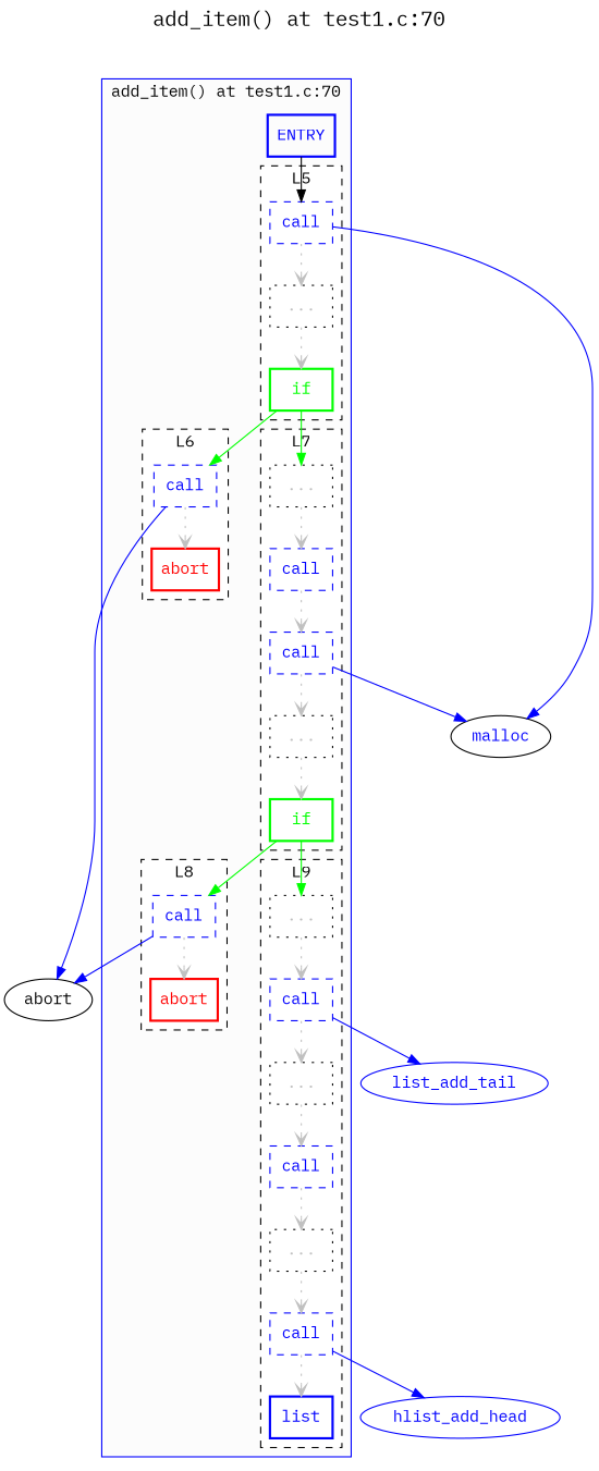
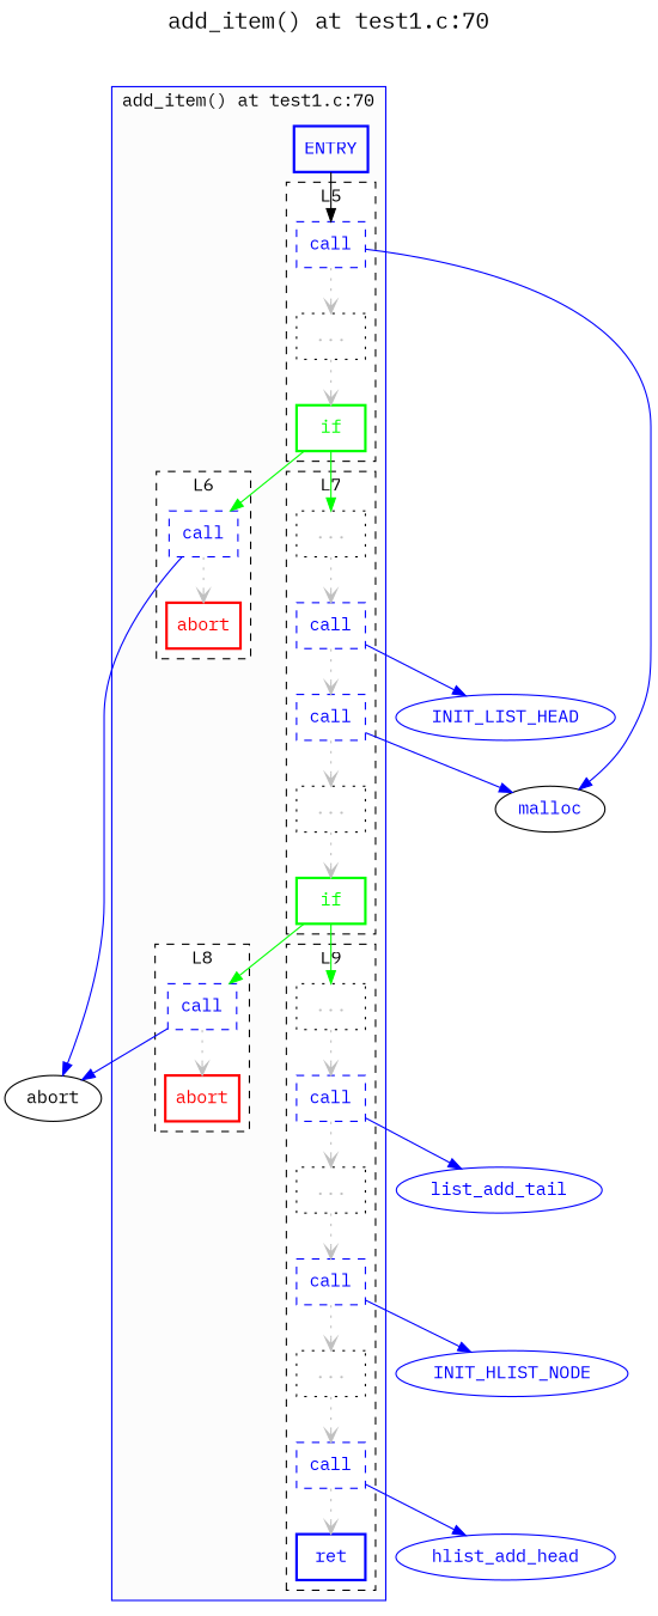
  digraph {
    fontname="IBM Plex Mono"
    label=<<FONT POINT-SIZE="18">add_item() at test1.c:70</FONT>>
    labelloc=t
    node [color=blue fontcolor=blue fontname="IBM Plex Mono" shape=box style=dashed]
    edge [arrowhead=open color=gray fontname="IBM Plex Mono" style=dotted]
    n1 [label=call]
    n2 [color=black fontcolor=gray label="..." style=dotted]
    n3 [color=green fontcolor=green label=if style=bold]
    n4 [label=call]
    n5 [color=red fontcolor=red label=abort style=bold]
    n6 [color=black fontcolor=gray label="..." style=dotted]
    n7 [label=call]
    n8 [label=call]
    n9 [color=black fontcolor=gray label="..." style=dotted]
    n10 [color=green fontcolor=green label=if style=bold]
    n11 [label=call]
    n12 [color=red fontcolor=red label=abort style=bold]
    n13 [color=black fontcolor=gray label="..." style=dotted]
    n14 [label=call]
    n15 [color=black fontcolor=gray label="..." style=dotted]
    n16 [label=call]
    n17 [color=black fontcolor=gray label="..." style=dotted]
    n18 [label=call]
-   n19 [label=list style=bold]
+   n19 [label=ret style=bold]
    n20 [label=ENTRY style=bold]
    n21 [label=malloc color="" shape="" style=""]
    n22 [label=abort color="" fontcolor="" shape="" style=""]
+   n23 [label=INIT_LIST_HEAD shape="" style=""]
    n24 [label=list_add_tail shape="" style=""]
+   n25 [label=INIT_HLIST_NODE shape="" style=""]
    n26 [label=hlist_add_head shape="" style=""]
    subgraph cluster_1 {
      bgcolor=gray99
      color=blue
      label="add_item() at test1.c:70"
      n20
      subgraph cluster_2 {
        bgcolor=white
        color=black
        label=L5
        style=dashed
        n1
        n2
        n3
      }
      subgraph cluster_3 {
        bgcolor=white
        color=black
        label=L6
        style=dashed
        n4
        n5
      }
      subgraph cluster_4 {
        bgcolor=white
        color=black
        label=L7
        style=dashed
        n6
        n7
        n8
        n9
        n10
      }
      subgraph cluster_5 {
        bgcolor=white
        color=black
        label=L8
        style=dashed
        n11
        n12
      }
      subgraph cluster_6 {
        bgcolor=white
        color=black
        label=L9
        style=dashed
        n13
        n14
        n15
        n16
        n17
        n18
        n19
      }
    }
    n1 -> n2
    n1 -> n21 [color=blue arrowhead="" style=""]
    n2 -> n3
    n3 -> n4 [color=green arrowhead="" style=""]
    n3 -> n6 [color=green arrowhead="" style=""]
    n4 -> n5
    n4 -> n22 [color=blue arrowhead="" style=""]
    n6 -> n7
    n7 -> n8
+   n7 -> n23 [color=blue arrowhead="" style=""]
    n8 -> n9
    n8 -> n21 [color=blue arrowhead="" style=""]
    n9 -> n10
    n10 -> n11 [color=green arrowhead="" style=""]
    n10 -> n13 [color=green arrowhead="" style=""]
    n11 -> n12
    n11 -> n22 [color=blue arrowhead="" style=""]
    n13 -> n14
    n14 -> n15
    n14 -> n24 [color=blue arrowhead="" style=""]
    n15 -> n16
    n16 -> n17
+   n16 -> n25 [color=blue arrowhead="" style=""]
    n17 -> n18
    n18 -> n19
    n18 -> n26 [color=blue arrowhead="" style=""]
    n20 -> n1 [color=black arrowhead="" style=""]
  }
